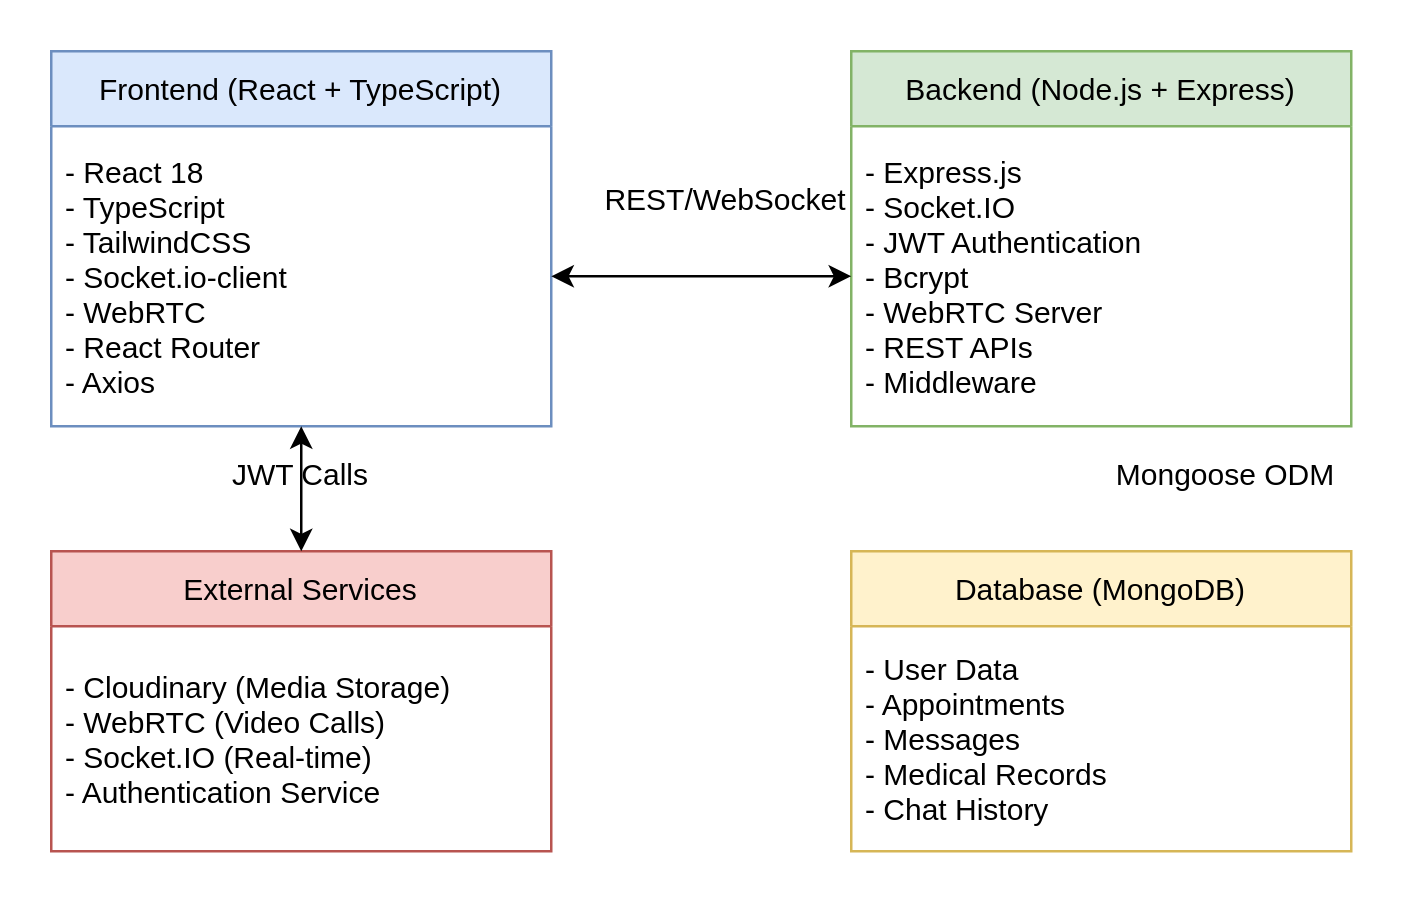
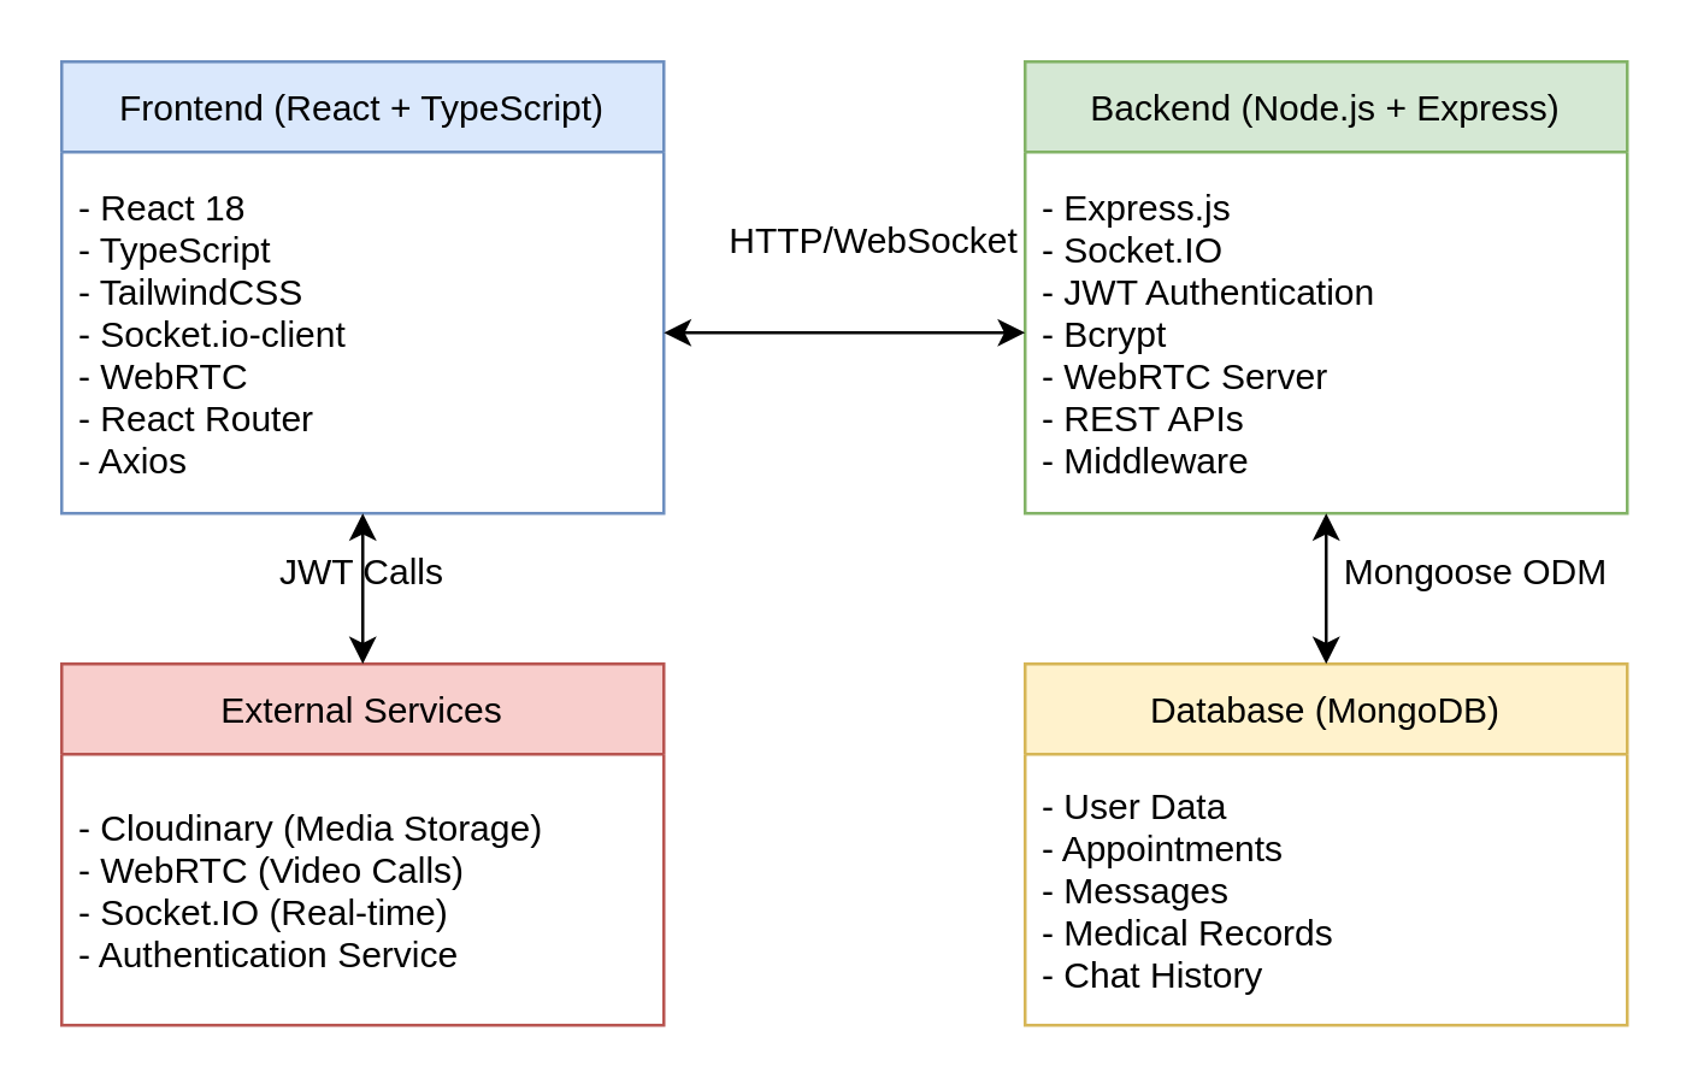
  <mxCell id="0" />
  <mxCell id="1" parent="0" />
  <mxCell id="2" value="Frontend (React + TypeScript)" style="swimlane;fontStyle=0;childLayout=stackLayout;horizontal=1;startSize=30;horizontalStack=0;resizeParent=1;resizeParentMax=0;resizeLast=0;collapsible=1;marginBottom=0;fillColor=#dae8fc;strokeColor=#6c8ebf;" vertex="1" parent="1"><mxGeometry x="20" y="20" width="200" height="150" as="geometry" /></mxCell>
  <mxCell id="3" value="- React 18&#10;- TypeScript&#10;- TailwindCSS&#10;- Socket.io-client&#10;- WebRTC&#10;- React Router&#10;- Axios" style="text;strokeColor=none;fillColor=none;align=left;verticalAlign=middle;spacingLeft=4;spacingRight=4;overflow=hidden;points=[[0,0.5],[1,0.5]];portConstraint=eastwest;rotatable=0;" vertex="1" parent="2"><mxGeometry y="30" width="200" height="120" as="geometry" /></mxCell>
  <mxCell id="4" value="Backend (Node.js + Express)" style="swimlane;fontStyle=0;childLayout=stackLayout;horizontal=1;startSize=30;horizontalStack=0;resizeParent=1;resizeParentMax=0;resizeLast=0;collapsible=1;marginBottom=0;fillColor=#d5e8d4;strokeColor=#82b366;" vertex="1" parent="1"><mxGeometry x="340" y="20" width="200" height="150" as="geometry" /></mxCell>
  <mxCell id="5" value="- Express.js&#10;- Socket.IO&#10;- JWT Authentication&#10;- Bcrypt&#10;- WebRTC Server&#10;- REST APIs&#10;- Middleware" style="text;strokeColor=none;fillColor=none;align=left;verticalAlign=middle;spacingLeft=4;spacingRight=4;overflow=hidden;points=[[0,0.5],[1,0.5]];portConstraint=eastwest;rotatable=0;" vertex="1" parent="4"><mxGeometry y="30" width="200" height="120" as="geometry" /></mxCell>
  <mxCell id="6" value="Database (MongoDB)" style="swimlane;fontStyle=0;childLayout=stackLayout;horizontal=1;startSize=30;horizontalStack=0;resizeParent=1;resizeParentMax=0;resizeLast=0;collapsible=1;marginBottom=0;fillColor=#fff2cc;strokeColor=#d6b656;" vertex="1" parent="1"><mxGeometry x="340" y="220" width="200" height="120" as="geometry" /></mxCell>
  <mxCell id="7" value="- User Data&#10;- Appointments&#10;- Messages&#10;- Medical Records&#10;- Chat History" style="text;strokeColor=none;fillColor=none;align=left;verticalAlign=middle;spacingLeft=4;spacingRight=4;overflow=hidden;points=[[0,0.5],[1,0.5]];portConstraint=eastwest;rotatable=0;" vertex="1" parent="6"><mxGeometry y="30" width="200" height="90" as="geometry" /></mxCell>
  <mxCell id="8" value="External Services" style="swimlane;fontStyle=0;childLayout=stackLayout;horizontal=1;startSize=30;horizontalStack=0;resizeParent=1;resizeParentMax=0;resizeLast=0;collapsible=1;marginBottom=0;fillColor=#f8cecc;strokeColor=#b85450;" vertex="1" parent="1"><mxGeometry x="20" y="220" width="200" height="120" as="geometry" /></mxCell>
  <mxCell id="9" value="- Cloudinary (Media Storage)&#10;- WebRTC (Video Calls)&#10;- Socket.IO (Real-time)&#10;- Authentication Service" style="text;strokeColor=none;fillColor=none;align=left;verticalAlign=middle;spacingLeft=4;spacingRight=4;overflow=hidden;points=[[0,0.5],[1,0.5]];portConstraint=eastwest;rotatable=0;" vertex="1" parent="8"><mxGeometry y="30" width="200" height="90" as="geometry" /></mxCell>
  <mxCell id="10" value="" style="endArrow=classic;startArrow=classic;html=1;rounded=0;exitX=1;exitY=0.5;exitDx=0;exitDy=0;entryX=0;entryY=0.5;entryDx=0;entryDy=0;" edge="1" parent="1" source="3" target="5"><mxGeometry width="50" height="50" relative="1" as="geometry" /></mxCell>
+ <mxCell id="11" value="" style="endArrow=classic;startArrow=classic;html=1;rounded=0;exitX=0.5;exitY=1;exitDx=0;exitDy=0;entryX=0.5;entryY=0;entryDx=0;entryDy=0;" edge="1" parent="1" source="4" target="6"><mxGeometry width="50" height="50" relative="1" as="geometry" /></mxCell>
  <mxCell id="12" value="" style="endArrow=classic;startArrow=classic;html=1;rounded=0;exitX=0.5;exitY=1;exitDx=0;exitDy=0;entryX=0.5;entryY=0;entryDx=0;entryDy=0;" edge="1" parent="1" source="2" target="8"><mxGeometry width="50" height="50" relative="1" as="geometry" /></mxCell>
- <mxCell id="13" value="REST/WebSocket" style="text;html=1;strokeColor=none;fillColor=none;align=center;verticalAlign=middle;whiteSpace=wrap;rounded=0;" vertex="1" parent="1"><mxGeometry x="240" y="70" width="100" height="20" as="geometry" /></mxCell>
+ <mxCell id="13" value="HTTP/WebSocket" style="text;html=1;strokeColor=none;fillColor=none;align=center;verticalAlign=middle;whiteSpace=wrap;rounded=0;" vertex="1" parent="1"><mxGeometry x="240" y="70" width="100" height="20" as="geometry" /></mxCell>
  <mxCell id="14" value="Mongoose ODM" style="text;html=1;strokeColor=none;fillColor=none;align=center;verticalAlign=middle;whiteSpace=wrap;rounded=0;" vertex="1" parent="1"><mxGeometry x="440" y="180" width="100" height="20" as="geometry" /></mxCell>
  <mxCell id="15" value="JWT Calls" style="text;html=1;strokeColor=none;fillColor=none;align=center;verticalAlign=middle;whiteSpace=wrap;rounded=0;" vertex="1" parent="1"><mxGeometry x="70" y="180" width="100" height="20" as="geometry" /></mxCell>
